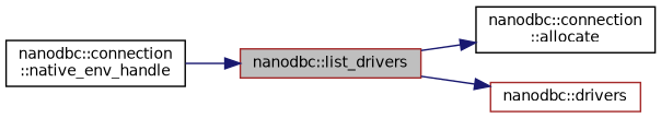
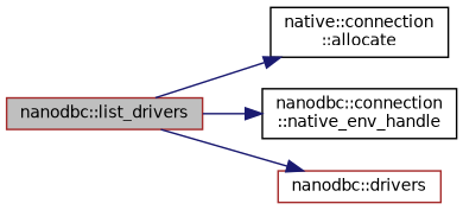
  digraph {
    rankdir=LR
    node [color=brown fillcolor=white fontname=Helvetica fontsize=10 shape=record style=filled]
    edge [color=midnightblue fontname=Helvetica fontsize=10 labelfontname=Helvetica labelfontsize=10 style=solid]
    n1 [fillcolor=grey75 fontcolor=black height=0.2 label="nanodbc::list_drivers" width=0.4]
-   n2 [color=black height=0.2 label="nanodbc::connection\l::allocate" width=0.4]
+   n2 [color=black height=0.2 label="native::connection\l::allocate" width=0.4]
    n3 [color=black height=0.2 label="nanodbc::connection\l::native_env_handle" width=0.4]
    n4 [height=0.2 label="nanodbc::drivers" width=0.4]
    n1 -> n2
-   n3 -> n1
+   n1 -> n3
    n1 -> n4
  }
